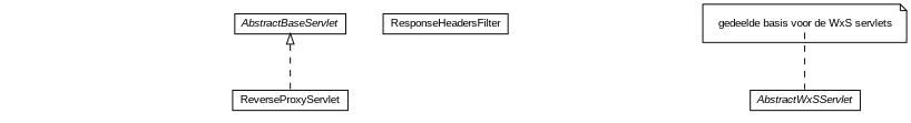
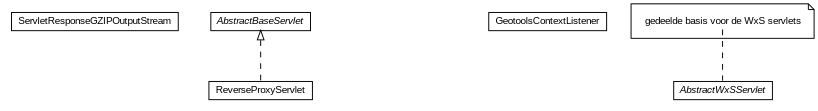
  digraph {
    nodesep=0.25
    ranksep=0.5
    node [fontcolor=black fontname=arial fontsize=10.0 shape=plaintext]
    edge [fontname=arial fontsize=10 headport=p labelfontname=arial labelfontsize=10 style=dashed tailport=p]
+   n1 [label=<<table title="nl.mineleni.cbsviewer.servlet.ServletResponseGZIPOutputStream" border="0" cellborder="1" cellspacing="0" cellpadding="2" port="p" href="./ServletResponseGZIPOutputStream.html"> 		<tr><td><table border="0" cellspacing="0" cellpadding="1"> <tr><td align="center" balign="center"> ServletResponseGZIPOutputStream </td></tr> 		</table></td></tr> 		</table>>]
    n2 [label=<<table title="nl.mineleni.cbsviewer.servlet.ReverseProxyServlet" border="0" cellborder="1" cellspacing="0" cellpadding="2" port="p" href="./ReverseProxyServlet.html"> 		<tr><td><table border="0" cellspacing="0" cellpadding="1"> <tr><td align="center" balign="center"> ReverseProxyServlet </td></tr> 		</table></td></tr> 		</table>>]
-   n3 [label=<<table title="nl.mineleni.cbsviewer.servlet.ResponseHeadersFilter" border="0" cellborder="1" cellspacing="0" cellpadding="2" port="p" href="./ResponseHeadersFilter.html"> 		<tr><td><table border="0" cellspacing="0" cellpadding="1"> <tr><td align="center" balign="center"> ResponseHeadersFilter </td></tr> 		</table></td></tr> 		</table>>]
+   n4 [label=<<table title="nl.mineleni.cbsviewer.servlet.GeotoolsContextListener" border="0" cellborder="1" cellspacing="0" cellpadding="2" port="p" href="./GeotoolsContextListener.html"> 		<tr><td><table border="0" cellspacing="0" cellpadding="1"> <tr><td align="center" balign="center"> GeotoolsContextListener </td></tr> 		</table></td></tr> 		</table>>]
    n5 [label=<<table title="nl.mineleni.cbsviewer.servlet.AbstractWxSServlet" border="0" cellborder="1" cellspacing="0" cellpadding="2" port="p" href="./AbstractWxSServlet.html"> 		<tr><td><table border="0" cellspacing="0" cellpadding="1"> <tr><td align="center" balign="center"><font face="arial italic"> AbstractWxSServlet </font></td></tr> 		</table></td></tr> 		</table>>]
    n6 [label=<<table title="nl.mineleni.cbsviewer.servlet.AbstractWxSServlet" border="0" cellborder="0" cellspacing="0" cellpadding="2" port="p" href="./AbstractWxSServlet.html"> 		<tr><td><table border="0" cellspacing="0" cellpadding="1"> <tr><td align="left" balign="left"> gedeelde basis voor de WxS servlets </td></tr> 		</table></td></tr> 		</table>> shape=note]
    n7 [label=<<table title="nl.mineleni.cbsviewer.servlet.AbstractBaseServlet" border="0" cellborder="1" cellspacing="0" cellpadding="2" port="p" href="./AbstractBaseServlet.html"> 		<tr><td><table border="0" cellspacing="0" cellpadding="1"> <tr><td align="center" balign="center"><font face="arial italic"> AbstractBaseServlet </font></td></tr> 		</table></td></tr> 		</table>>]
    n6 -> n5 [arrowhead=none]
    n7 -> n2 [arrowtail=empty dir=back]
  }
